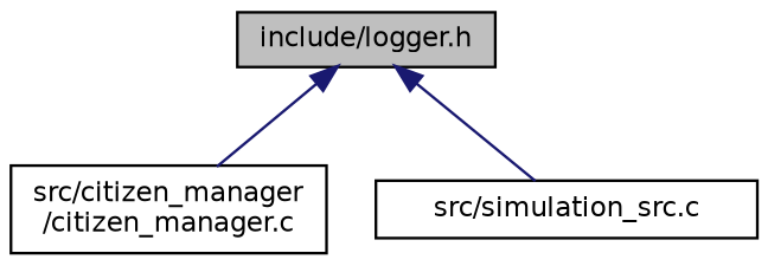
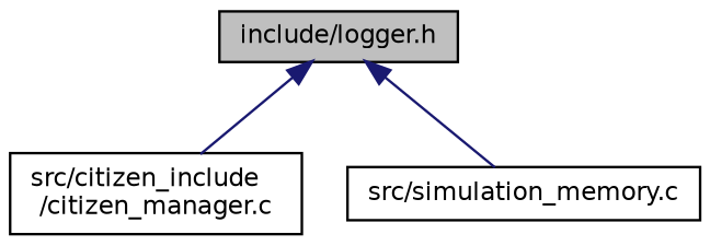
  digraph {
    node [color=black fillcolor=white fontname=Helvetica fontsize=10 shape=record style=filled]
    edge [color=midnightblue dir=back fontname=Helvetica fontsize=10 labelfontname=Helvetica labelfontsize=10 style=solid]
    n1 [fillcolor=grey75 fontcolor=black height=0.2 label="include/logger.h" width=0.4]
-   n2 [height=0.2 label="src/citizen_manager\l/citizen_manager.c" width=0.4]
-   n3 [height=0.2 label="src/simulation_src.c" width=0.4]
+   n2 [height=0.2 label="src/citizen_include\l/citizen_manager.c" width=0.4]
+   n3 [height=0.2 label="src/simulation_memory.c" width=0.4]
    n1 -> n2
    n1 -> n3
  }
